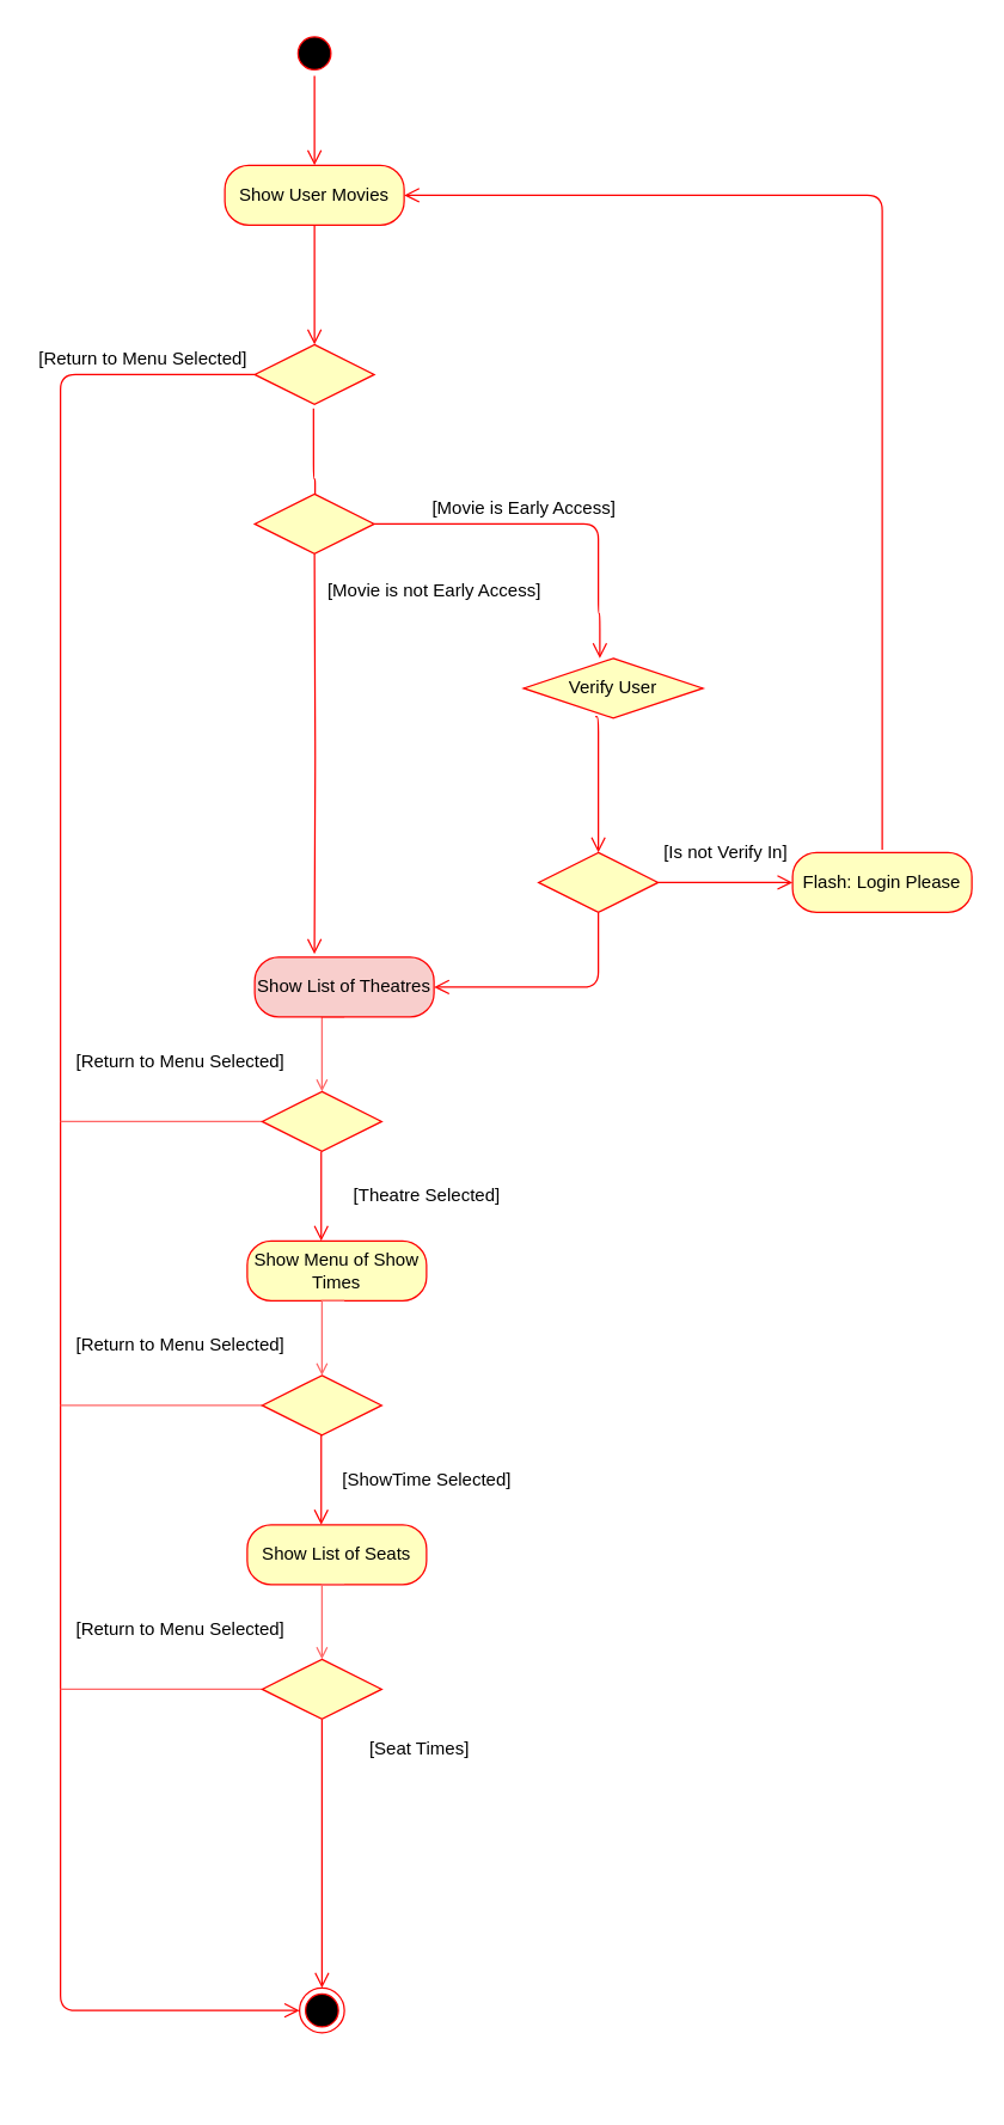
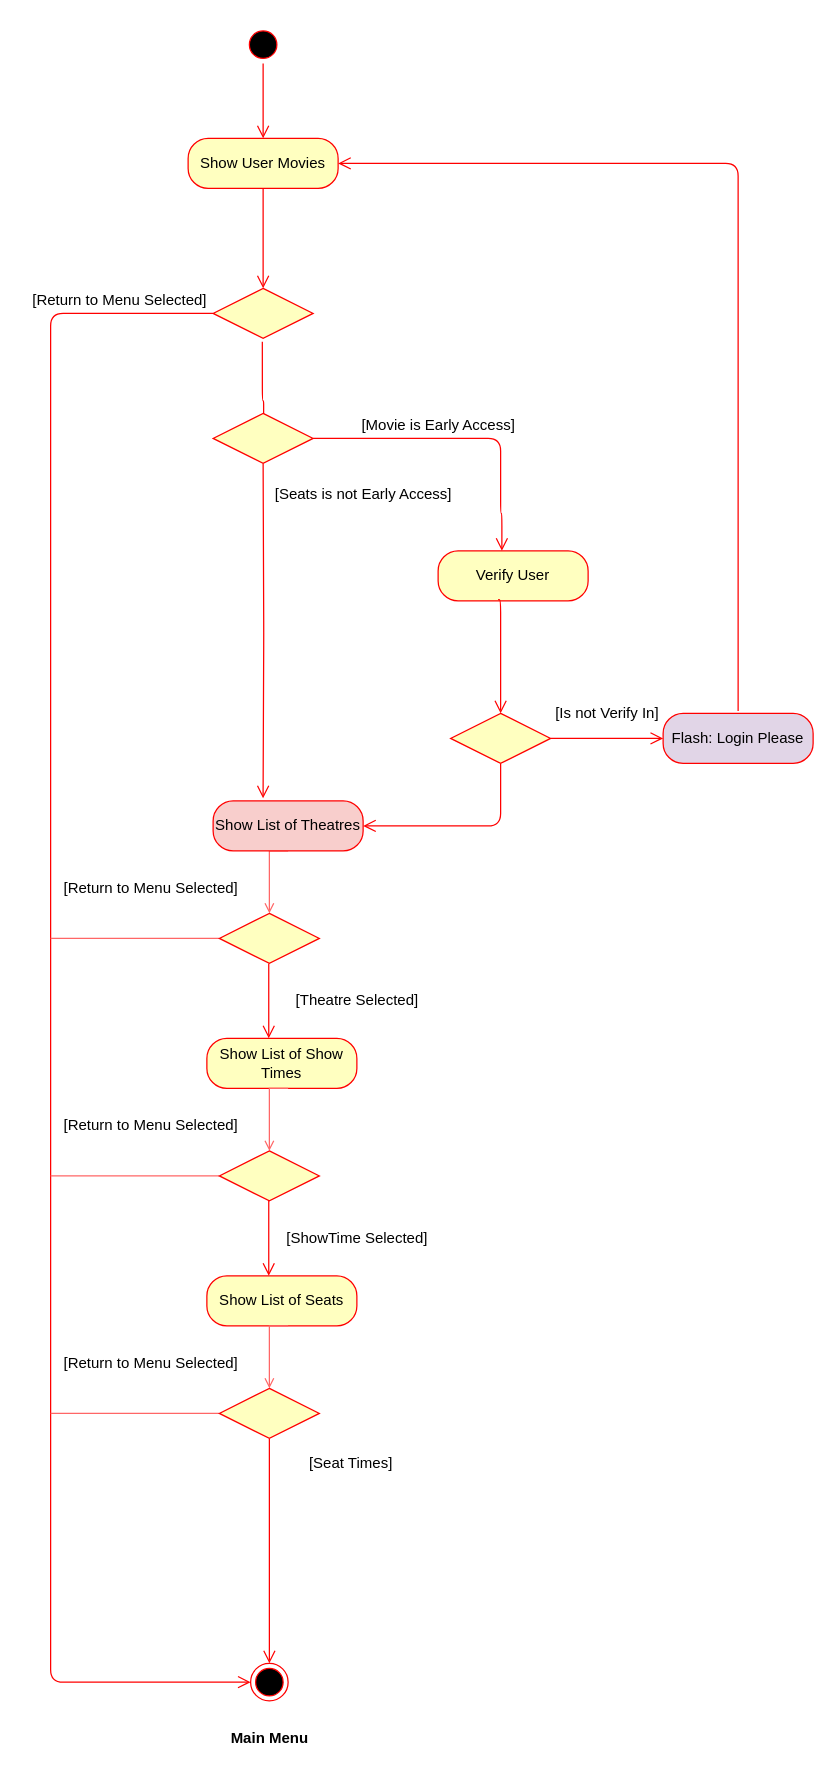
  <mxCell id="0" />
  <mxCell id="1" parent="0" />
  <mxCell id="2" value="" style="ellipse;html=1;shape=startState;fillColor=#000000;strokeColor=#ff0000;" parent="1" vertex="1"><mxGeometry x="195" y="20" width="30" height="30" as="geometry" /></mxCell>
  <mxCell id="3" value="" style="edgeStyle=orthogonalEdgeStyle;html=1;verticalAlign=bottom;endArrow=open;endSize=8;strokeColor=#ff0000;" parent="1" source="2" edge="1"><mxGeometry relative="1" as="geometry"><mxPoint x="210" y="110" as="targetPoint" /></mxGeometry></mxCell>
  <mxCell id="4" value="Show User Movies" style="rounded=1;whiteSpace=wrap;html=1;arcSize=40;fontColor=#000000;fillColor=#ffffc0;strokeColor=#ff0000;" parent="1" vertex="1"><mxGeometry x="150" y="110" width="120" height="40" as="geometry" /></mxCell>
  <mxCell id="5" value="" style="edgeStyle=orthogonalEdgeStyle;html=1;verticalAlign=bottom;endArrow=open;endSize=8;strokeColor=#ff0000;entryX=0.5;entryY=0;entryDx=0;entryDy=0;" parent="1" source="4" target="9" edge="1"><mxGeometry relative="1" as="geometry"><mxPoint x="210" y="210" as="targetPoint" /></mxGeometry></mxCell>
  <mxCell id="6" value="" style="edgeStyle=orthogonalEdgeStyle;html=1;verticalAlign=bottom;endArrow=open;endSize=8;strokeColor=#ff0000;entryX=0.333;entryY=-0.05;entryDx=0;entryDy=0;entryPerimeter=0;" parent="1" target="21" edge="1"><mxGeometry relative="1" as="geometry"><mxPoint x="210" y="470" as="targetPoint" /><mxPoint x="210" y="370" as="sourcePoint" /><Array as="points" /></mxGeometry></mxCell>
  <mxCell id="7" value="" style="ellipse;html=1;shape=endState;fillColor=#000000;strokeColor=#ff0000;" parent="1" vertex="1"><mxGeometry x="200" y="1330" width="30" height="30" as="geometry" /></mxCell>
- <mxCell id="8" value="Verify User" style="rhombus;whiteSpace=wrap;html=1;arcSize=40;fontColor=#000000;fillColor=#ffffc0;strokeColor=#ff0000;" parent="1" vertex="1"><mxGeometry x="350" y="440" width="120" height="40" as="geometry" /></mxCell>
+ <mxCell id="8" value="Verify User" style="rounded=1;whiteSpace=wrap;html=1;arcSize=40;fontColor=#000000;fillColor=#ffffc0;strokeColor=#ff0000;" parent="1" vertex="1"><mxGeometry x="350" y="440" width="120" height="40" as="geometry" /></mxCell>
  <mxCell id="9" value="" style="rhombus;whiteSpace=wrap;html=1;fillColor=#ffffc0;strokeColor=#ff0000;" parent="1" vertex="1"><mxGeometry x="170" y="230" width="80" height="40" as="geometry" /></mxCell>
  <mxCell id="10" value="" style="edgeStyle=orthogonalEdgeStyle;html=1;verticalAlign=bottom;endArrow=open;endSize=8;strokeColor=#ff0000;exitX=0;exitY=0.5;exitDx=0;exitDy=0;entryX=0;entryY=0.5;entryDx=0;entryDy=0;" parent="1" source="9" target="7" edge="1"><mxGeometry relative="1" as="geometry"><mxPoint x="50" y="421.748" as="targetPoint" /><mxPoint x="290" y="270" as="sourcePoint" /><Array as="points"><mxPoint x="40" y="250" /><mxPoint x="40" y="1345" /></Array></mxGeometry></mxCell>
  <mxCell id="11" value="[Return to Menu Selected]" style="text;html=1;align=center;verticalAlign=middle;resizable=0;points=[];autosize=1;" parent="1" vertex="1"><mxGeometry x="20" y="230" width="150" height="20" as="geometry" /></mxCell>
  <mxCell id="12" value="" style="edgeStyle=orthogonalEdgeStyle;html=1;verticalAlign=bottom;endArrow=open;endSize=8;strokeColor=#ff0000;exitX=0.492;exitY=1.067;exitDx=0;exitDy=0;exitPerimeter=0;" parent="1" source="9" edge="1"><mxGeometry relative="1" as="geometry"><mxPoint x="210" y="370" as="targetPoint" /><mxPoint x="209.83" y="350" as="sourcePoint" /></mxGeometry></mxCell>
  <mxCell id="13" value="" style="rhombus;whiteSpace=wrap;html=1;fillColor=#ffffc0;strokeColor=#ff0000;" parent="1" vertex="1"><mxGeometry x="170" y="330" width="80" height="40" as="geometry" /></mxCell>
  <mxCell id="14" value="" style="edgeStyle=orthogonalEdgeStyle;html=1;verticalAlign=bottom;endArrow=open;endSize=8;strokeColor=#ff0000;exitX=1;exitY=0.5;exitDx=0;exitDy=0;entryX=0.425;entryY=0;entryDx=0;entryDy=0;entryPerimeter=0;" parent="1" source="13" target="8" edge="1"><mxGeometry relative="1" as="geometry"><mxPoint x="220" y="480" as="targetPoint" /><mxPoint x="220" y="420" as="sourcePoint" /><Array as="points"><mxPoint x="400" y="350" /><mxPoint x="400" y="410" /><mxPoint x="401" y="410" /></Array></mxGeometry></mxCell>
  <mxCell id="15" value="[Movie is Early Access]" style="text;html=1;align=center;verticalAlign=middle;resizable=0;points=[];autosize=1;" parent="1" vertex="1"><mxGeometry x="280" y="330" width="140" height="20" as="geometry" /></mxCell>
- <mxCell id="16" value="[Movie is not Early Access]" style="text;html=1;align=center;verticalAlign=middle;resizable=0;points=[];autosize=1;" parent="1" vertex="1"><mxGeometry x="210" y="385" width="160" height="20" as="geometry" /></mxCell>
+ <mxCell id="16" value="[Seats is not Early Access]" style="text;html=1;align=center;verticalAlign=middle;resizable=0;points=[];autosize=1;" parent="1" vertex="1"><mxGeometry x="210" y="385" width="160" height="20" as="geometry" /></mxCell>
  <mxCell id="17" value="" style="rhombus;whiteSpace=wrap;html=1;fillColor=#ffffc0;strokeColor=#ff0000;" parent="1" vertex="1"><mxGeometry x="360" y="570" width="80" height="40" as="geometry" /></mxCell>
  <mxCell id="18" value="" style="edgeStyle=orthogonalEdgeStyle;html=1;align=left;verticalAlign=top;endArrow=open;endSize=8;strokeColor=#ff0000;" parent="1" edge="1"><mxGeometry x="1" y="282" relative="1" as="geometry"><mxPoint x="214.5" y="830" as="targetPoint" /><mxPoint x="214.5" y="770" as="sourcePoint" /><mxPoint x="-6" y="60" as="offset" /></mxGeometry></mxCell>
- <mxCell id="19" value="Flash: Login Please" style="rounded=1;whiteSpace=wrap;html=1;arcSize=40;fontColor=#000000;fillColor=#ffffc0;strokeColor=#ff0000;" parent="1" vertex="1"><mxGeometry x="530" y="570" width="120" height="40" as="geometry" /></mxCell>
+ <mxCell id="19" value="Flash: Login Please" style="rounded=1;whiteSpace=wrap;html=1;arcSize=40;fontColor=#000000;fillColor=#e1d5e7;strokeColor=#ff0000;" parent="1" vertex="1"><mxGeometry x="530" y="570" width="120" height="40" as="geometry" /></mxCell>
  <mxCell id="20" style="edgeStyle=orthogonalEdgeStyle;rounded=0;orthogonalLoop=1;jettySize=auto;html=1;exitX=0.5;exitY=1;exitDx=0;exitDy=0;entryX=0.5;entryY=0;entryDx=0;entryDy=0;endArrow=open;endFill=0;strokeColor=#FF6666;" parent="1" source="21" target="29" edge="1"><mxGeometry relative="1" as="geometry"><Array as="points"><mxPoint x="215" y="680" /></Array></mxGeometry></mxCell>
  <mxCell id="21" value="Show List of Theatres" style="rounded=1;whiteSpace=wrap;html=1;arcSize=40;fontColor=#000000;fillColor=#f8cecc;strokeColor=#ff0000;" parent="1" vertex="1"><mxGeometry x="170" y="640" width="120" height="40" as="geometry" /></mxCell>
  <mxCell id="22" value="" style="edgeStyle=orthogonalEdgeStyle;html=1;verticalAlign=bottom;endArrow=open;endSize=8;strokeColor=#ff0000;exitX=0.4;exitY=0.975;exitDx=0;exitDy=0;exitPerimeter=0;" parent="1" source="8" edge="1"><mxGeometry relative="1" as="geometry"><mxPoint x="400" y="570" as="targetPoint" /><mxPoint x="400" y="510" as="sourcePoint" /><Array as="points"><mxPoint x="400" y="479" /></Array></mxGeometry></mxCell>
  <mxCell id="23" value="" style="edgeStyle=orthogonalEdgeStyle;html=1;verticalAlign=bottom;endArrow=open;endSize=8;strokeColor=#ff0000;exitX=0.5;exitY=1;exitDx=0;exitDy=0;entryX=1;entryY=0.5;entryDx=0;entryDy=0;" parent="1" source="17" target="21" edge="1"><mxGeometry relative="1" as="geometry"><mxPoint x="400.64" y="758.66" as="targetPoint" /><mxPoint x="400" y="661.34" as="sourcePoint" /></mxGeometry></mxCell>
  <mxCell id="24" value="[Theatre Selected]" style="text;html=1;align=center;verticalAlign=middle;resizable=0;points=[];autosize=1;" parent="1" vertex="1"><mxGeometry x="230" y="790" width="110" height="20" as="geometry" /></mxCell>
  <mxCell id="25" value="" style="edgeStyle=orthogonalEdgeStyle;html=1;verticalAlign=bottom;endArrow=open;endSize=8;strokeColor=#ff0000;exitX=1;exitY=0.5;exitDx=0;exitDy=0;" parent="1" source="17" target="19" edge="1"><mxGeometry relative="1" as="geometry"><mxPoint x="410.64" y="717.32" as="targetPoint" /><mxPoint x="410" y="620" as="sourcePoint" /></mxGeometry></mxCell>
  <mxCell id="26" value="" style="edgeStyle=orthogonalEdgeStyle;html=1;verticalAlign=bottom;endArrow=open;endSize=8;strokeColor=#ff0000;entryX=1;entryY=0.5;entryDx=0;entryDy=0;" parent="1" target="4" edge="1"><mxGeometry relative="1" as="geometry"><mxPoint x="540" y="600" as="targetPoint" /><mxPoint x="590" y="568" as="sourcePoint" /><Array as="points"><mxPoint x="590" y="130" /></Array></mxGeometry></mxCell>
  <mxCell id="27" value="[Is not Verify In]" style="text;html=1;align=center;verticalAlign=middle;resizable=0;points=[];autosize=1;" parent="1" vertex="1"><mxGeometry x="430" y="560" width="110" height="20" as="geometry" /></mxCell>
  <mxCell id="28" style="edgeStyle=orthogonalEdgeStyle;rounded=0;orthogonalLoop=1;jettySize=auto;html=1;exitX=0;exitY=0.5;exitDx=0;exitDy=0;endArrow=none;endFill=0;strokeColor=#FF6666;" parent="1" source="29" edge="1"><mxGeometry relative="1" as="geometry"><mxPoint x="40" y="750" as="targetPoint" /></mxGeometry></mxCell>
  <mxCell id="29" value="" style="rhombus;whiteSpace=wrap;html=1;fillColor=#ffffc0;strokeColor=#ff0000;" parent="1" vertex="1"><mxGeometry x="175" y="730" width="80" height="40" as="geometry" /></mxCell>
- <mxCell id="30" value="Show Menu of Show Times" style="rounded=1;whiteSpace=wrap;html=1;arcSize=40;fontColor=#000000;fillColor=#ffffc0;strokeColor=#ff0000;" parent="1" vertex="1"><mxGeometry x="165" y="830" width="120" height="40" as="geometry" /></mxCell>
+ <mxCell id="30" value="Show List of Show Times" style="rounded=1;whiteSpace=wrap;html=1;arcSize=40;fontColor=#000000;fillColor=#ffffc0;strokeColor=#ff0000;" parent="1" vertex="1"><mxGeometry x="165" y="830" width="120" height="40" as="geometry" /></mxCell>
  <mxCell id="31" value="[Return to Menu Selected]" style="text;html=1;align=center;verticalAlign=middle;resizable=0;points=[];autosize=1;" parent="1" vertex="1"><mxGeometry x="45" y="700" width="150" height="20" as="geometry" /></mxCell>
  <mxCell id="32" value="" style="edgeStyle=orthogonalEdgeStyle;html=1;align=left;verticalAlign=top;endArrow=open;endSize=8;strokeColor=#ff0000;" parent="1" edge="1"><mxGeometry x="1" y="282" relative="1" as="geometry"><mxPoint x="214.5" y="1020" as="targetPoint" /><mxPoint x="214.5" y="960" as="sourcePoint" /><mxPoint x="-6" y="60" as="offset" /></mxGeometry></mxCell>
  <mxCell id="33" style="edgeStyle=orthogonalEdgeStyle;rounded=0;orthogonalLoop=1;jettySize=auto;html=1;exitX=0.5;exitY=1;exitDx=0;exitDy=0;entryX=0.5;entryY=0;entryDx=0;entryDy=0;endArrow=open;endFill=0;strokeColor=#FF6666;" parent="1" target="36" edge="1"><mxGeometry relative="1" as="geometry"><mxPoint x="230" y="870" as="sourcePoint" /><Array as="points"><mxPoint x="215" y="870" /></Array></mxGeometry></mxCell>
  <mxCell id="34" value="[ShowTime Selected]" style="text;html=1;align=center;verticalAlign=middle;resizable=0;points=[];autosize=1;" parent="1" vertex="1"><mxGeometry x="220" y="980" width="130" height="20" as="geometry" /></mxCell>
  <mxCell id="35" style="edgeStyle=orthogonalEdgeStyle;rounded=0;orthogonalLoop=1;jettySize=auto;html=1;exitX=0;exitY=0.5;exitDx=0;exitDy=0;endArrow=none;endFill=0;strokeColor=#FF6666;" parent="1" source="36" edge="1"><mxGeometry relative="1" as="geometry"><mxPoint x="40" y="940" as="targetPoint" /></mxGeometry></mxCell>
  <mxCell id="36" value="" style="rhombus;whiteSpace=wrap;html=1;fillColor=#ffffc0;strokeColor=#ff0000;" parent="1" vertex="1"><mxGeometry x="175" y="920" width="80" height="40" as="geometry" /></mxCell>
  <mxCell id="37" value="Show List of Seats" style="rounded=1;whiteSpace=wrap;html=1;arcSize=40;fontColor=#000000;fillColor=#ffffc0;strokeColor=#ff0000;" parent="1" vertex="1"><mxGeometry x="165" y="1020" width="120" height="40" as="geometry" /></mxCell>
  <mxCell id="38" value="[Return to Menu Selected]" style="text;html=1;align=center;verticalAlign=middle;resizable=0;points=[];autosize=1;" parent="1" vertex="1"><mxGeometry x="45" y="890" width="150" height="20" as="geometry" /></mxCell>
  <mxCell id="39" value="" style="edgeStyle=orthogonalEdgeStyle;html=1;align=left;verticalAlign=top;endArrow=open;endSize=8;strokeColor=#ff0000;exitX=0.5;exitY=1;exitDx=0;exitDy=0;entryX=0.5;entryY=0;entryDx=0;entryDy=0;" parent="1" source="43" target="7" edge="1"><mxGeometry x="1" y="282" relative="1" as="geometry"><mxPoint x="215" y="1240" as="targetPoint" /><mxPoint x="220" y="1185" as="sourcePoint" /><mxPoint x="-6" y="60" as="offset" /></mxGeometry></mxCell>
  <mxCell id="40" style="edgeStyle=orthogonalEdgeStyle;rounded=0;orthogonalLoop=1;jettySize=auto;html=1;exitX=0.5;exitY=1;exitDx=0;exitDy=0;entryX=0.5;entryY=0;entryDx=0;entryDy=0;endArrow=open;endFill=0;strokeColor=#FF6666;" parent="1" target="43" edge="1"><mxGeometry relative="1" as="geometry"><mxPoint x="230" y="1060" as="sourcePoint" /><Array as="points"><mxPoint x="215" y="1060" /></Array></mxGeometry></mxCell>
  <mxCell id="41" value="[Seat Times]" style="text;html=1;align=center;verticalAlign=middle;resizable=0;points=[];autosize=1;" parent="1" vertex="1"><mxGeometry x="230" y="1160" width="100" height="20" as="geometry" /></mxCell>
  <mxCell id="42" style="edgeStyle=orthogonalEdgeStyle;rounded=0;orthogonalLoop=1;jettySize=auto;html=1;exitX=0;exitY=0.5;exitDx=0;exitDy=0;endArrow=none;endFill=0;strokeColor=#FF6666;" parent="1" source="43" edge="1"><mxGeometry relative="1" as="geometry"><mxPoint x="40" y="1130" as="targetPoint" /></mxGeometry></mxCell>
  <mxCell id="43" value="" style="rhombus;whiteSpace=wrap;html=1;fillColor=#ffffc0;strokeColor=#ff0000;" parent="1" vertex="1"><mxGeometry x="175" y="1110" width="80" height="40" as="geometry" /></mxCell>
  <mxCell id="44" value="[Return to Menu Selected]" style="text;html=1;align=center;verticalAlign=middle;resizable=0;points=[];autosize=1;" parent="1" vertex="1"><mxGeometry x="45" y="1080" width="150" height="20" as="geometry" /></mxCell>
+ <mxCell id="45" value="&lt;b&gt;Main Menu&lt;/b&gt;" style="text;html=1;align=center;verticalAlign=middle;resizable=0;points=[];autosize=1;" parent="1" vertex="1"><mxGeometry x="175" y="1380" width="80" height="20" as="geometry" /></mxCell>
